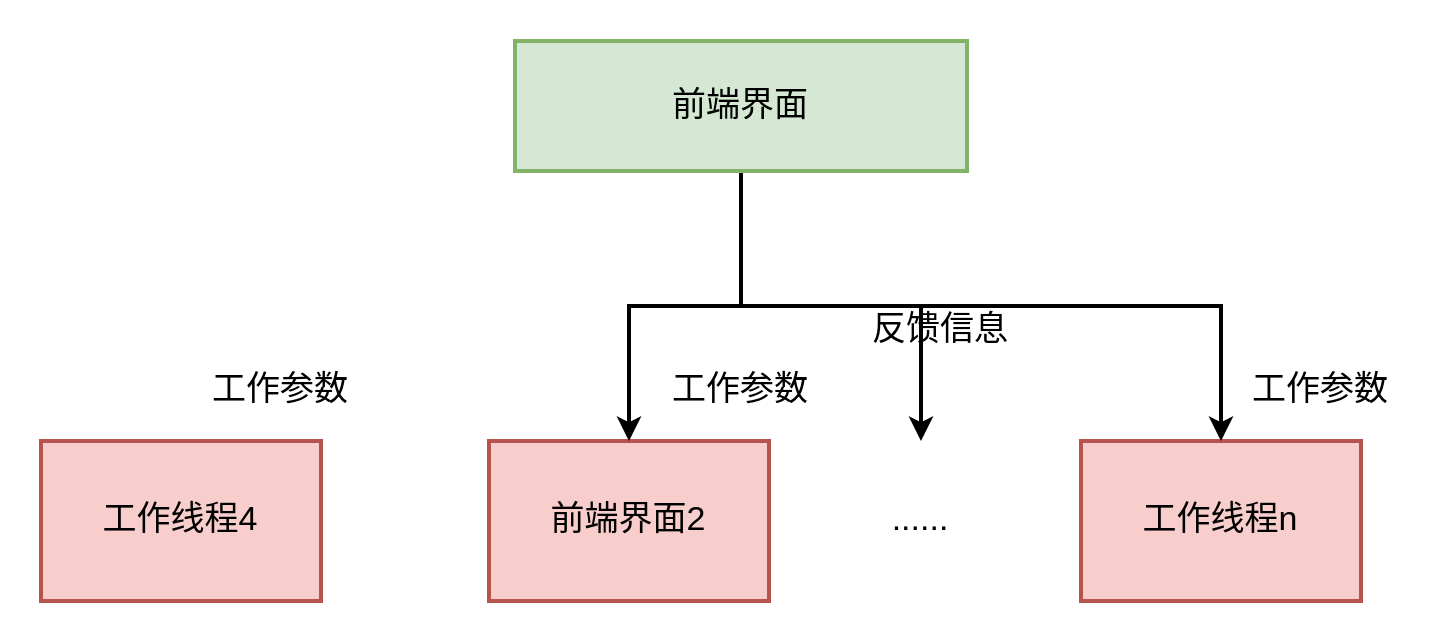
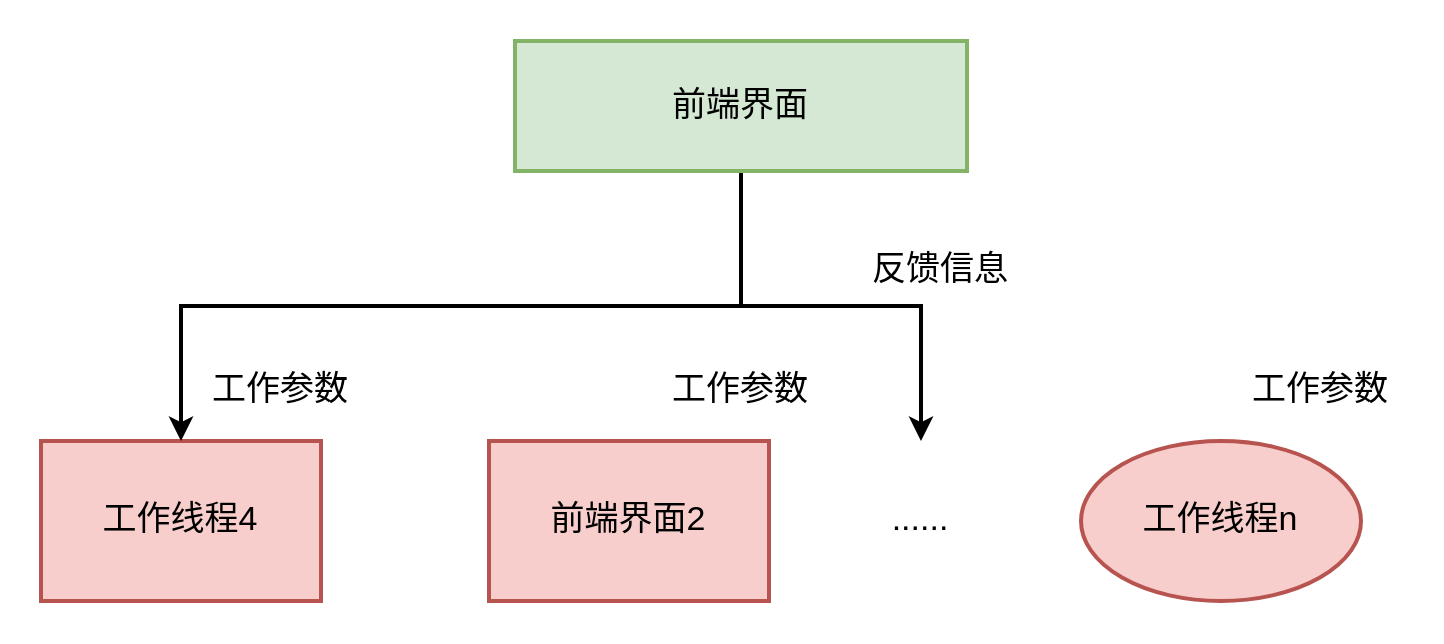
  <mxCell id="0" />
  <mxCell id="1" parent="0" />
  <mxCell id="2" value="工作线程4" style="rounded=0;whiteSpace=wrap;html=1;strokeWidth=2;fontSize=17;fillColor=#f8cecc;strokeColor=#b85450;" vertex="1" parent="1"><mxGeometry x="20" y="220" width="140" height="80" as="geometry" /></mxCell>
  <mxCell id="3" value="前端界面2" style="rounded=0;whiteSpace=wrap;html=1;strokeWidth=2;fontSize=17;fillColor=#f8cecc;strokeColor=#b85450;" vertex="1" parent="1"><mxGeometry x="244" y="220" width="140" height="80" as="geometry" /></mxCell>
- <mxCell id="4" value="工作线程n" style="rounded=0;whiteSpace=wrap;html=1;strokeWidth=2;fontSize=17;fillColor=#f8cecc;strokeColor=#b85450;" vertex="1" parent="1"><mxGeometry x="540" y="220" width="140" height="80" as="geometry" /></mxCell>
- <mxCell id="6" style="edgeStyle=orthogonalEdgeStyle;rounded=0;orthogonalLoop=1;jettySize=auto;html=1;exitX=0.5;exitY=1;exitDx=0;exitDy=0;strokeWidth=2;fontSize=17;" edge="1" parent="1" source="9" target="3"><mxGeometry relative="1" as="geometry" /></mxCell>
+ <mxCell id="4" value="工作线程n" style="ellipse;whiteSpace=wrap;html=1;strokeWidth=2;fontSize=17;fillColor=#f8cecc;strokeColor=#b85450;" vertex="1" parent="1"><mxGeometry x="540" y="220" width="140" height="80" as="geometry" /></mxCell>
+ <mxCell id="5" style="edgeStyle=orthogonalEdgeStyle;rounded=0;orthogonalLoop=1;jettySize=auto;html=1;exitX=0.5;exitY=1;exitDx=0;exitDy=0;entryX=0.5;entryY=0;entryDx=0;entryDy=0;strokeWidth=2;fontSize=17;" edge="1" parent="1" source="9" target="2"><mxGeometry relative="1" as="geometry" /></mxCell>
  <mxCell id="7" style="edgeStyle=orthogonalEdgeStyle;rounded=0;orthogonalLoop=1;jettySize=auto;html=1;exitX=0.5;exitY=1;exitDx=0;exitDy=0;entryX=0.5;entryY=0;entryDx=0;entryDy=0;strokeWidth=2;fontSize=17;" edge="1" parent="1" source="9" target="10"><mxGeometry relative="1" as="geometry" /></mxCell>
- <mxCell id="8" style="edgeStyle=orthogonalEdgeStyle;rounded=0;orthogonalLoop=1;jettySize=auto;html=1;exitX=0.5;exitY=1;exitDx=0;exitDy=0;strokeWidth=2;fontSize=17;" edge="1" parent="1" source="9" target="4"><mxGeometry relative="1" as="geometry" /></mxCell>
  <mxCell id="9" value="前端界面" style="rounded=0;whiteSpace=wrap;html=1;strokeWidth=2;fontSize=17;fillColor=#d5e8d4;strokeColor=#82b366;" vertex="1" parent="1"><mxGeometry x="257" y="20" width="226" height="65" as="geometry" /></mxCell>
  <mxCell id="10" value="......" style="text;html=1;strokeColor=none;fillColor=none;align=center;verticalAlign=middle;whiteSpace=wrap;rounded=0;strokeWidth=2;fontSize=17;" vertex="1" parent="1"><mxGeometry x="430" y="220" width="60" height="80" as="geometry" /></mxCell>
  <mxCell id="11" value="工作参数" style="text;html=1;strokeColor=none;fillColor=none;align=center;verticalAlign=middle;whiteSpace=wrap;rounded=0;strokeWidth=2;fontSize=17;" vertex="1" parent="1"><mxGeometry x="100" y="180" width="80" height="30" as="geometry" /></mxCell>
  <mxCell id="12" value="工作参数" style="text;html=1;strokeColor=none;fillColor=none;align=center;verticalAlign=middle;whiteSpace=wrap;rounded=0;strokeWidth=2;fontSize=17;" vertex="1" parent="1"><mxGeometry x="330" y="180" width="80" height="30" as="geometry" /></mxCell>
  <mxCell id="13" value="工作参数" style="text;html=1;strokeColor=none;fillColor=none;align=center;verticalAlign=middle;whiteSpace=wrap;rounded=0;strokeWidth=2;fontSize=17;" vertex="1" parent="1"><mxGeometry x="620" y="180" width="80" height="30" as="geometry" /></mxCell>
- <mxCell id="14" value="反馈信息" style="text;html=1;strokeColor=none;fillColor=none;align=center;verticalAlign=middle;whiteSpace=wrap;rounded=0;strokeWidth=2;fontSize=17;" vertex="1" parent="1"><mxGeometry x="430" y="150" width="80" height="30" as="geometry" /></mxCell>
+ <mxCell id="14" value="反馈信息" style="text;html=1;strokeColor=none;fillColor=none;align=center;verticalAlign=middle;whiteSpace=wrap;rounded=0;strokeWidth=2;fontSize=17;" vertex="1" parent="1"><mxGeometry x="430" y="120" width="80" height="30" as="geometry" /></mxCell>
